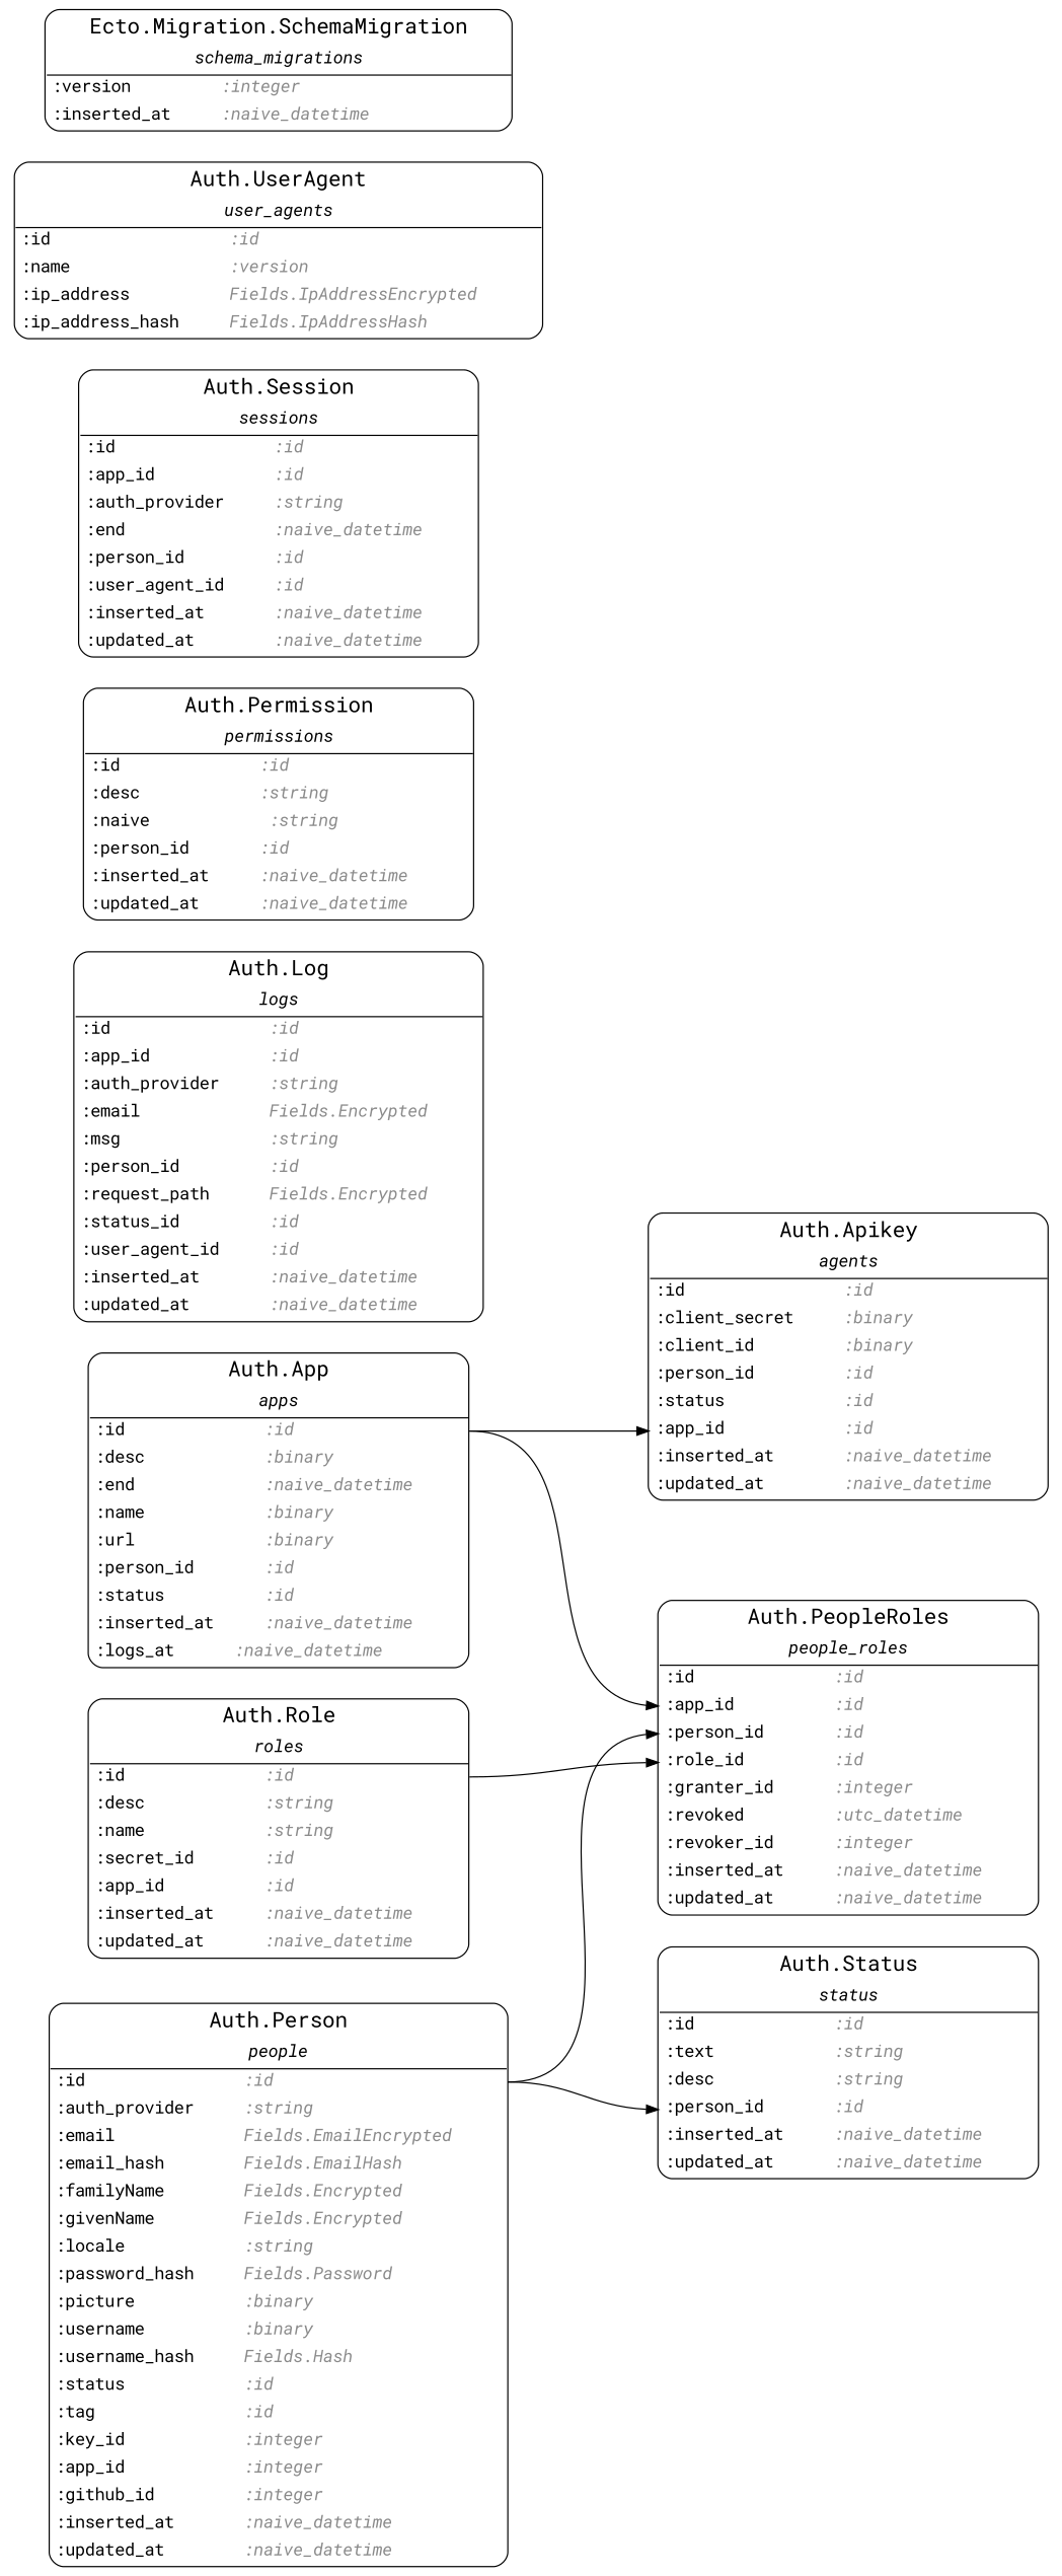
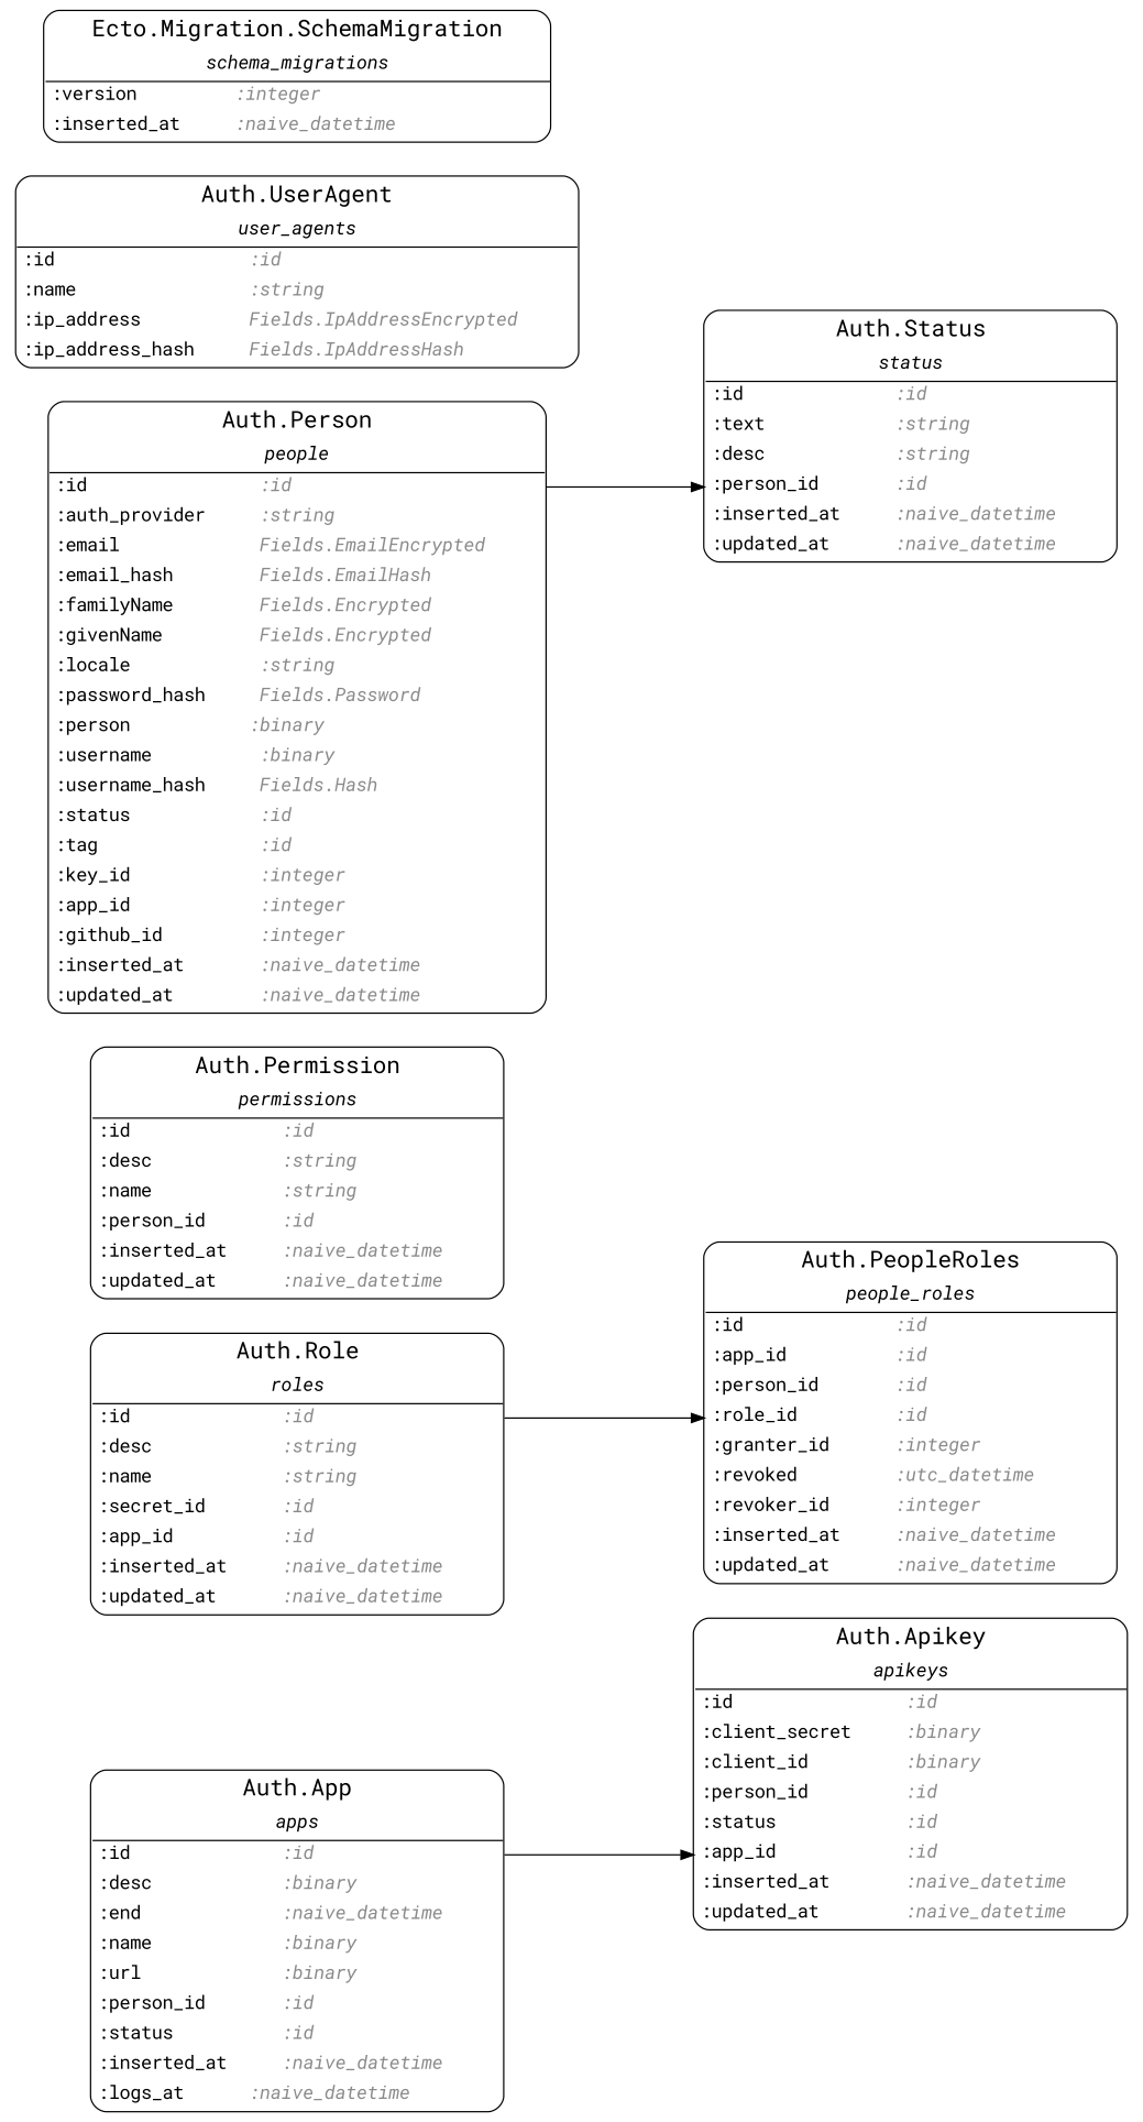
  digraph {
    rankdir=LR
    ranksep=1.0
    node [fontname="Roboto Mono" shape=none]
    edge [headport="field@app_id:w" tailport="field@id:e"]
-   n1 [label=<<table align='left' border='1' style='rounded' cellspacing='0' cellpadding='4' cellborder='0'><tr><td port='header@schema_module'><font point-size='18'>   Auth.Apikey   </font></td></tr><tr><td border='1' sides='b' colspan='2'><font point-size='14'><i>agents</i></font></td></tr><tr><td align='left' port='field@id'>:id                <i><font color='gray54'>:id                 </font></i></td></tr><tr><td align='left' port='field@client_secret'>:client_secret     <i><font color='gray54'>:binary             </font></i></td></tr><tr><td align='left' port='field@client_id'>:client_id         <i><font color='gray54'>:binary             </font></i></td></tr><tr><td align='left' port='field@person_id'>:person_id         <i><font color='gray54'>:id                 </font></i></td></tr><tr><td align='left' port='field@status'>:status            <i><font color='gray54'>:id                 </font></i></td></tr><tr><td align='left' port='field@app_id'>:app_id            <i><font color='gray54'>:id                 </font></i></td></tr><tr><td align='left' port='field@inserted_at'>:inserted_at       <i><font color='gray54'>:naive_datetime     </font></i></td></tr><tr><td align='left' port='field@updated_at'>:updated_at        <i><font color='gray54'>:naive_datetime     </font></i></td></tr></table>>]
+   n1 [label=<<table align='left' border='1' style='rounded' cellspacing='0' cellpadding='4' cellborder='0'><tr><td port='header@schema_module'><font point-size='18'>   Auth.Apikey   </font></td></tr><tr><td border='1' sides='b' colspan='2'><font point-size='14'><i>apikeys</i></font></td></tr><tr><td align='left' port='field@id'>:id                <i><font color='gray54'>:id                 </font></i></td></tr><tr><td align='left' port='field@client_secret'>:client_secret     <i><font color='gray54'>:binary             </font></i></td></tr><tr><td align='left' port='field@client_id'>:client_id         <i><font color='gray54'>:binary             </font></i></td></tr><tr><td align='left' port='field@person_id'>:person_id         <i><font color='gray54'>:id                 </font></i></td></tr><tr><td align='left' port='field@status'>:status            <i><font color='gray54'>:id                 </font></i></td></tr><tr><td align='left' port='field@app_id'>:app_id            <i><font color='gray54'>:id                 </font></i></td></tr><tr><td align='left' port='field@inserted_at'>:inserted_at       <i><font color='gray54'>:naive_datetime     </font></i></td></tr><tr><td align='left' port='field@updated_at'>:updated_at        <i><font color='gray54'>:naive_datetime     </font></i></td></tr></table>>]
    n2 [label=<<table align='left' border='1' style='rounded' cellspacing='0' cellpadding='4' cellborder='0'><tr><td port='header@schema_module'><font point-size='18'>   Auth.App   </font></td></tr><tr><td border='1' sides='b' colspan='2'><font point-size='14'><i>apps</i></font></td></tr><tr><td align='left' port='field@id'>:id              <i><font color='gray54'>:id                 </font></i></td></tr><tr><td align='left' port='field@desc'>:desc            <i><font color='gray54'>:binary             </font></i></td></tr><tr><td align='left' port='field@end'>:end             <i><font color='gray54'>:naive_datetime     </font></i></td></tr><tr><td align='left' port='field@name'>:name            <i><font color='gray54'>:binary             </font></i></td></tr><tr><td align='left' port='field@url'>:url             <i><font color='gray54'>:binary             </font></i></td></tr><tr><td align='left' port='field@person_id'>:person_id       <i><font color='gray54'>:id                 </font></i></td></tr><tr><td align='left' port='field@status'>:status          <i><font color='gray54'>:id                 </font></i></td></tr><tr><td align='left' port='field@inserted_at'>:inserted_at     <i><font color='gray54'>:naive_datetime     </font></i></td></tr><tr><td align='left' port='field@updated_at'>:logs_at      <i><font color='gray54'>:naive_datetime     </font></i></td></tr></table>>]
    n3 [label=<<table align='left' border='1' style='rounded' cellspacing='0' cellpadding='4' cellborder='0'><tr><td port='header@schema_module'><font point-size='18'>   Auth.PeopleRoles   </font></td></tr><tr><td border='1' sides='b' colspan='2'><font point-size='14'><i>people_roles</i></font></td></tr><tr><td align='left' port='field@id'>:id              <i><font color='gray54'>:id                 </font></i></td></tr><tr><td align='left' port='field@app_id'>:app_id          <i><font color='gray54'>:id                 </font></i></td></tr><tr><td align='left' port='field@person_id'>:person_id       <i><font color='gray54'>:id                 </font></i></td></tr><tr><td align='left' port='field@role_id'>:role_id         <i><font color='gray54'>:id                 </font></i></td></tr><tr><td align='left' port='field@granter_id'>:granter_id      <i><font color='gray54'>:integer            </font></i></td></tr><tr><td align='left' port='field@revoked'>:revoked         <i><font color='gray54'>:utc_datetime       </font></i></td></tr><tr><td align='left' port='field@revoker_id'>:revoker_id      <i><font color='gray54'>:integer            </font></i></td></tr><tr><td align='left' port='field@inserted_at'>:inserted_at     <i><font color='gray54'>:naive_datetime     </font></i></td></tr><tr><td align='left' port='field@updated_at'>:updated_at      <i><font color='gray54'>:naive_datetime     </font></i></td></tr></table>>]
-   n4 [label=<<table align='left' border='1' style='rounded' cellspacing='0' cellpadding='4' cellborder='0'><tr><td port='header@schema_module'><font point-size='18'>   Auth.Log   </font></td></tr><tr><td border='1' sides='b' colspan='2'><font point-size='14'><i>logs</i></font></td></tr><tr><td align='left' port='field@id'>:id                <i><font color='gray54'>:id                  </font></i></td></tr><tr><td align='left' port='field@app_id'>:app_id            <i><font color='gray54'>:id                  </font></i></td></tr><tr><td align='left' port='field@auth_provider'>:auth_provider     <i><font color='gray54'>:string              </font></i></td></tr><tr><td align='left' port='field@email'>:email             <i><font color='gray54'>Fields.Encrypted     </font></i></td></tr><tr><td align='left' port='field@msg'>:msg               <i><font color='gray54'>:string              </font></i></td></tr><tr><td align='left' port='field@person_id'>:person_id         <i><font color='gray54'>:id                  </font></i></td></tr><tr><td align='left' port='field@request_path'>:request_path      <i><font color='gray54'>Fields.Encrypted     </font></i></td></tr><tr><td align='left' port='field@status_id'>:status_id         <i><font color='gray54'>:id                  </font></i></td></tr><tr><td align='left' port='field@user_agent_id'>:user_agent_id     <i><font color='gray54'>:id                  </font></i></td></tr><tr><td align='left' port='field@inserted_at'>:inserted_at       <i><font color='gray54'>:naive_datetime      </font></i></td></tr><tr><td align='left' port='field@updated_at'>:updated_at        <i><font color='gray54'>:naive_datetime      </font></i></td></tr></table>>]
-   n5 [label=<<table align='left' border='1' style='rounded' cellspacing='0' cellpadding='4' cellborder='0'><tr><td port='header@schema_module'><font point-size='18'>   Auth.Permission   </font></td></tr><tr><td border='1' sides='b' colspan='2'><font point-size='14'><i>permissions</i></font></td></tr><tr><td align='left' port='field@id'>:id              <i><font color='gray54'>:id                 </font></i></td></tr><tr><td align='left' port='field@desc'>:desc            <i><font color='gray54'>:string             </font></i></td></tr><tr><td align='left' port='field@name'>:naive            <i><font color='gray54'>:string             </font></i></td></tr><tr><td align='left' port='field@person_id'>:person_id       <i><font color='gray54'>:id                 </font></i></td></tr><tr><td align='left' port='field@inserted_at'>:inserted_at     <i><font color='gray54'>:naive_datetime     </font></i></td></tr><tr><td align='left' port='field@updated_at'>:updated_at      <i><font color='gray54'>:naive_datetime     </font></i></td></tr></table>>]
-   n6 [label=<<table align='left' border='1' style='rounded' cellspacing='0' cellpadding='4' cellborder='0'><tr><td port='header@schema_module'><font point-size='18'>   Auth.Person   </font></td></tr><tr><td border='1' sides='b' colspan='2'><font point-size='14'><i>people</i></font></td></tr><tr><td align='left' port='field@id'>:id                <i><font color='gray54'>:id                       </font></i></td></tr><tr><td align='left' port='field@auth_provider'>:auth_provider     <i><font color='gray54'>:string                   </font></i></td></tr><tr><td align='left' port='field@email'>:email             <i><font color='gray54'>Fields.EmailEncrypted     </font></i></td></tr><tr><td align='left' port='field@email_hash'>:email_hash        <i><font color='gray54'>Fields.EmailHash          </font></i></td></tr><tr><td align='left' port='field@familyName'>:familyName        <i><font color='gray54'>Fields.Encrypted          </font></i></td></tr><tr><td align='left' port='field@givenName'>:givenName         <i><font color='gray54'>Fields.Encrypted          </font></i></td></tr><tr><td align='left' port='field@locale'>:locale            <i><font color='gray54'>:string                   </font></i></td></tr><tr><td align='left' port='field@password_hash'>:password_hash     <i><font color='gray54'>Fields.Password           </font></i></td></tr><tr><td align='left' port='field@picture'>:picture           <i><font color='gray54'>:binary                   </font></i></td></tr><tr><td align='left' port='field@username'>:username          <i><font color='gray54'>:binary                   </font></i></td></tr><tr><td align='left' port='field@username_hash'>:username_hash     <i><font color='gray54'>Fields.Hash               </font></i></td></tr><tr><td align='left' port='field@status'>:status            <i><font color='gray54'>:id                       </font></i></td></tr><tr><td align='left' port='field@tag'>:tag               <i><font color='gray54'>:id                       </font></i></td></tr><tr><td align='left' port='field@key_id'>:key_id            <i><font color='gray54'>:integer                  </font></i></td></tr><tr><td align='left' port='field@app_id'>:app_id            <i><font color='gray54'>:integer                  </font></i></td></tr><tr><td align='left' port='field@github_id'>:github_id         <i><font color='gray54'>:integer                  </font></i></td></tr><tr><td align='left' port='field@inserted_at'>:inserted_at       <i><font color='gray54'>:naive_datetime           </font></i></td></tr><tr><td align='left' port='field@updated_at'>:updated_at        <i><font color='gray54'>:naive_datetime           </font></i></td></tr></table>>]
+   n5 [label=<<table align='left' border='1' style='rounded' cellspacing='0' cellpadding='4' cellborder='0'><tr><td port='header@schema_module'><font point-size='18'>   Auth.Permission   </font></td></tr><tr><td border='1' sides='b' colspan='2'><font point-size='14'><i>permissions</i></font></td></tr><tr><td align='left' port='field@id'>:id              <i><font color='gray54'>:id                 </font></i></td></tr><tr><td align='left' port='field@desc'>:desc            <i><font color='gray54'>:string             </font></i></td></tr><tr><td align='left' port='field@name'>:name            <i><font color='gray54'>:string             </font></i></td></tr><tr><td align='left' port='field@person_id'>:person_id       <i><font color='gray54'>:id                 </font></i></td></tr><tr><td align='left' port='field@inserted_at'>:inserted_at     <i><font color='gray54'>:naive_datetime     </font></i></td></tr><tr><td align='left' port='field@updated_at'>:updated_at      <i><font color='gray54'>:naive_datetime     </font></i></td></tr></table>>]
+   n6 [label=<<table align='left' border='1' style='rounded' cellspacing='0' cellpadding='4' cellborder='0'><tr><td port='header@schema_module'><font point-size='18'>   Auth.Person   </font></td></tr><tr><td border='1' sides='b' colspan='2'><font point-size='14'><i>people</i></font></td></tr><tr><td align='left' port='field@id'>:id                <i><font color='gray54'>:id                       </font></i></td></tr><tr><td align='left' port='field@auth_provider'>:auth_provider     <i><font color='gray54'>:string                   </font></i></td></tr><tr><td align='left' port='field@email'>:email             <i><font color='gray54'>Fields.EmailEncrypted     </font></i></td></tr><tr><td align='left' port='field@email_hash'>:email_hash        <i><font color='gray54'>Fields.EmailHash          </font></i></td></tr><tr><td align='left' port='field@familyName'>:familyName        <i><font color='gray54'>Fields.Encrypted          </font></i></td></tr><tr><td align='left' port='field@givenName'>:givenName         <i><font color='gray54'>Fields.Encrypted          </font></i></td></tr><tr><td align='left' port='field@locale'>:locale            <i><font color='gray54'>:string                   </font></i></td></tr><tr><td align='left' port='field@password_hash'>:password_hash     <i><font color='gray54'>Fields.Password           </font></i></td></tr><tr><td align='left' port='field@picture'>:person           <i><font color='gray54'>:binary                   </font></i></td></tr><tr><td align='left' port='field@username'>:username          <i><font color='gray54'>:binary                   </font></i></td></tr><tr><td align='left' port='field@username_hash'>:username_hash     <i><font color='gray54'>Fields.Hash               </font></i></td></tr><tr><td align='left' port='field@status'>:status            <i><font color='gray54'>:id                       </font></i></td></tr><tr><td align='left' port='field@tag'>:tag               <i><font color='gray54'>:id                       </font></i></td></tr><tr><td align='left' port='field@key_id'>:key_id            <i><font color='gray54'>:integer                  </font></i></td></tr><tr><td align='left' port='field@app_id'>:app_id            <i><font color='gray54'>:integer                  </font></i></td></tr><tr><td align='left' port='field@github_id'>:github_id         <i><font color='gray54'>:integer                  </font></i></td></tr><tr><td align='left' port='field@inserted_at'>:inserted_at       <i><font color='gray54'>:naive_datetime           </font></i></td></tr><tr><td align='left' port='field@updated_at'>:updated_at        <i><font color='gray54'>:naive_datetime           </font></i></td></tr></table>>]
    n7 [label=<<table align='left' border='1' style='rounded' cellspacing='0' cellpadding='4' cellborder='0'><tr><td port='header@schema_module'><font point-size='18'>   Auth.Status   </font></td></tr><tr><td border='1' sides='b' colspan='2'><font point-size='14'><i>status</i></font></td></tr><tr><td align='left' port='field@id'>:id              <i><font color='gray54'>:id                 </font></i></td></tr><tr><td align='left' port='field@text'>:text            <i><font color='gray54'>:string             </font></i></td></tr><tr><td align='left' port='field@desc'>:desc            <i><font color='gray54'>:string             </font></i></td></tr><tr><td align='left' port='field@person_id'>:person_id       <i><font color='gray54'>:id                 </font></i></td></tr><tr><td align='left' port='field@inserted_at'>:inserted_at     <i><font color='gray54'>:naive_datetime     </font></i></td></tr><tr><td align='left' port='field@updated_at'>:updated_at      <i><font color='gray54'>:naive_datetime     </font></i></td></tr></table>>]
    n8 [label=<<table align='left' border='1' style='rounded' cellspacing='0' cellpadding='4' cellborder='0'><tr><td port='header@schema_module'><font point-size='18'>   Auth.Role   </font></td></tr><tr><td border='1' sides='b' colspan='2'><font point-size='14'><i>roles</i></font></td></tr><tr><td align='left' port='field@id'>:id              <i><font color='gray54'>:id                 </font></i></td></tr><tr><td align='left' port='field@desc'>:desc            <i><font color='gray54'>:string             </font></i></td></tr><tr><td align='left' port='field@name'>:name            <i><font color='gray54'>:string             </font></i></td></tr><tr><td align='left' port='field@person_id'>:secret_id       <i><font color='gray54'>:id                 </font></i></td></tr><tr><td align='left' port='field@app_id'>:app_id          <i><font color='gray54'>:id                 </font></i></td></tr><tr><td align='left' port='field@inserted_at'>:inserted_at     <i><font color='gray54'>:naive_datetime     </font></i></td></tr><tr><td align='left' port='field@updated_at'>:updated_at      <i><font color='gray54'>:naive_datetime     </font></i></td></tr></table>>]
-   n9 [label=<<table align='left' border='1' style='rounded' cellspacing='0' cellpadding='4' cellborder='0'><tr><td port='header@schema_module'><font point-size='18'>   Auth.Session   </font></td></tr><tr><td border='1' sides='b' colspan='2'><font point-size='14'><i>sessions</i></font></td></tr><tr><td align='left' port='field@id'>:id                <i><font color='gray54'>:id                 </font></i></td></tr><tr><td align='left' port='field@app_id'>:app_id            <i><font color='gray54'>:id                 </font></i></td></tr><tr><td align='left' port='field@auth_provider'>:auth_provider     <i><font color='gray54'>:string             </font></i></td></tr><tr><td align='left' port='field@end'>:end               <i><font color='gray54'>:naive_datetime     </font></i></td></tr><tr><td align='left' port='field@person_id'>:person_id         <i><font color='gray54'>:id                 </font></i></td></tr><tr><td align='left' port='field@user_agent_id'>:user_agent_id     <i><font color='gray54'>:id                 </font></i></td></tr><tr><td align='left' port='field@inserted_at'>:inserted_at       <i><font color='gray54'>:naive_datetime     </font></i></td></tr><tr><td align='left' port='field@updated_at'>:updated_at        <i><font color='gray54'>:naive_datetime     </font></i></td></tr></table>>]
-   n10 [label=<<table align='left' border='1' style='rounded' cellspacing='0' cellpadding='4' cellborder='0'><tr><td port='header@schema_module'><font point-size='18'>   Auth.UserAgent   </font></td></tr><tr><td border='1' sides='b' colspan='2'><font point-size='14'><i>user_agents</i></font></td></tr><tr><td align='left' port='field@id'>:id                  <i><font color='gray54'>:id                           </font></i></td></tr><tr><td align='left' port='field@name'>:name                <i><font color='gray54'>:version                       </font></i></td></tr><tr><td align='left' port='field@ip_address'>:ip_address          <i><font color='gray54'>Fields.IpAddressEncrypted     </font></i></td></tr><tr><td align='left' port='field@ip_address_hash'>:ip_address_hash     <i><font color='gray54'>Fields.IpAddressHash          </font></i></td></tr></table>>]
+   n10 [label=<<table align='left' border='1' style='rounded' cellspacing='0' cellpadding='4' cellborder='0'><tr><td port='header@schema_module'><font point-size='18'>   Auth.UserAgent   </font></td></tr><tr><td border='1' sides='b' colspan='2'><font point-size='14'><i>user_agents</i></font></td></tr><tr><td align='left' port='field@id'>:id                  <i><font color='gray54'>:id                           </font></i></td></tr><tr><td align='left' port='field@name'>:name                <i><font color='gray54'>:string                       </font></i></td></tr><tr><td align='left' port='field@ip_address'>:ip_address          <i><font color='gray54'>Fields.IpAddressEncrypted     </font></i></td></tr><tr><td align='left' port='field@ip_address_hash'>:ip_address_hash     <i><font color='gray54'>Fields.IpAddressHash          </font></i></td></tr></table>>]
    n11 [label=<<table align='left' border='1' style='rounded' cellspacing='0' cellpadding='4' cellborder='0'><tr><td port='header@schema_module'><font point-size='18'>   Ecto.Migration.SchemaMigration   </font></td></tr><tr><td border='1' sides='b' colspan='2'><font point-size='14'><i>schema_migrations</i></font></td></tr><tr><td align='left' port='field@version'>:version         <i><font color='gray54'>:integer            </font></i></td></tr><tr><td align='left' port='field@inserted_at'>:inserted_at     <i><font color='gray54'>:naive_datetime     </font></i></td></tr></table>>]
    n2 -> n1
-   n2 -> n3
-   n6 -> n3 [headport="field@person_id:w"]
    n6 -> n7 [headport="field@person_id:w"]
    n8 -> n3 [headport="field@role_id:w"]
  }
